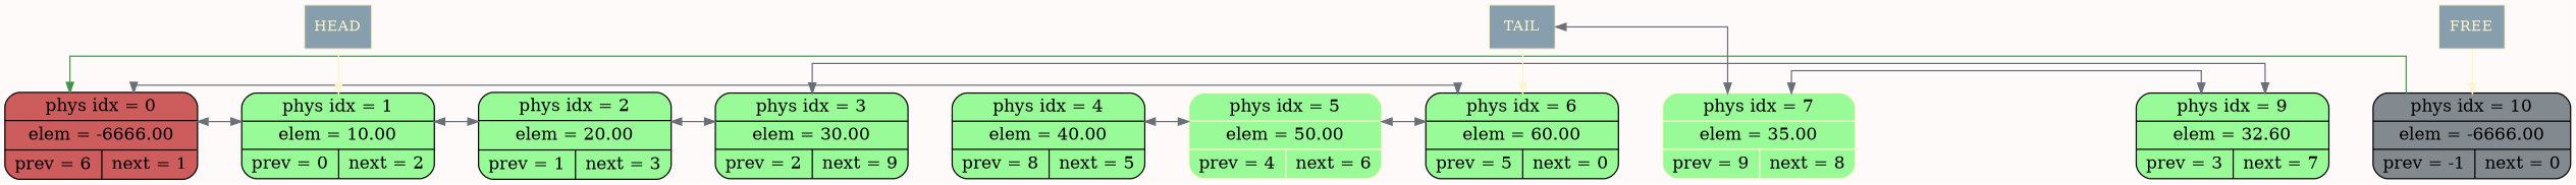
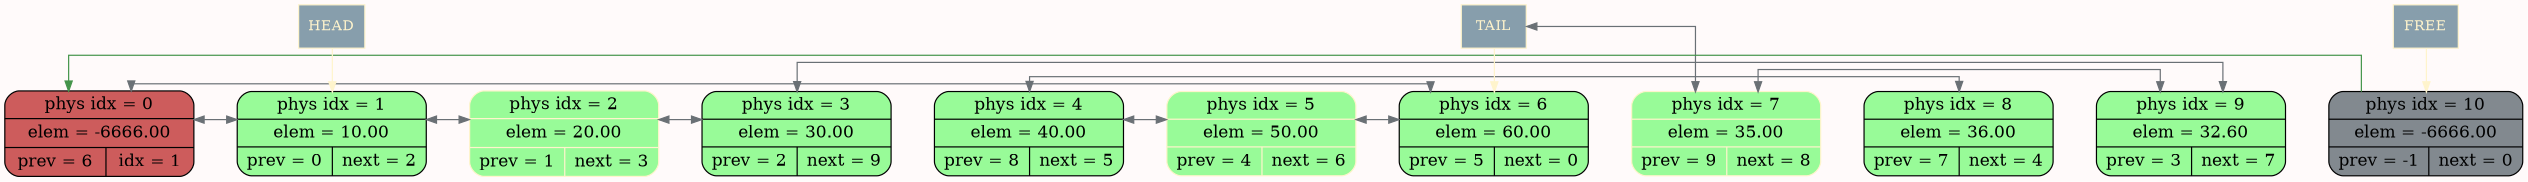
  digraph {
    bgcolor="#FFFAFA"
    nodesep=0.5
    rankdir=LR
    splines=ortho
    node [color="#000000" fillcolor="#98FB98" penwidth=1.0 shape=Mrecord style=filled]
    edge [weight=0 arrowsize=0.85 penwidth=1]
-   n1 [fillcolor="#CD5C5C" label="phys idx = 0 | elem = -6666.00 | {prev = 6 | next = 1}"]
+   n1 [fillcolor="#CD5C5C" label="phys idx = 0 | elem = -6666.00 | {prev = 6 | idx = 1}"]
    n2 [label="phys idx = 1 | elem = 10.00 | {prev = 0 | next = 2}"]
-   n3 [label="phys idx = 2 | elem = 20.00 | {prev = 1 | next = 3}"]
+   n3 [color="#FFF4CC" label="phys idx = 2 | elem = 20.00 | {prev = 1 | next = 3}"]
    n4 [label="phys idx = 3 | elem = 30.00 | {prev = 2 | next = 9}"]
    n5 [label="phys idx = 4 | elem = 40.00 | {prev = 8 | next = 5}"]
    n6 [label="phys idx = 9 | elem = 32.60 | {prev = 3 | next = 7}"]
    n7 [color="#FFF4CC" label="phys idx = 5 | elem = 50.00 | {prev = 4 | next = 6}"]
    n8 [label="phys idx = 6 | elem = 60.00 | {prev = 5 | next = 0}"]
    n9 [color="#FFF4CC" label="phys idx = 7 | elem = 35.00 | {prev = 9 | next = 8}"]
+   n10 [label="phys idx = 8 | elem = 36.00 | {prev = 7 | next = 4}"]
    n11 [fillcolor="#82898F" label="phys idx = 10 | elem = -6666.00 | {prev = -1 | next = 0} "]
    n12 [color="#FFF4CC" fillcolor="#879eac" fontcolor="#FFF4CC" fontsize=12 label=HEAD shape=box penwidth=""]
    n13 [color="#FFF4CC" fillcolor="#879eac" fontcolor="#FFF4CC" fontsize=12 label=TAIL shape=box penwidth=""]
    n14 [color="#FFF4CC" fillcolor="#879eac" fontcolor="#FFF4CC" fontsize=12 label=FREE shape=box penwidth=""]
    subgraph sub_1 {
      n1
      n2
      n3
      n4
      n5
      n6
      n7
      n8
      n9
+     n10
      n11
    }
    subgraph sub_2 {
      subgraph sub_3 {
        rank=same
        n11
        n14
      }
      subgraph sub_4 {
        rank=same
        n8
        n13
      }
      subgraph sub_5 {
        rank=same
        n2
        n12
      }
    }
    n1 -> n2 [style=invis weight=10000 arrowsize="" penwidth=""]
    n1 -> n2 [color="#6A7075" dir=both]
    n2 -> n3 [style=invis weight=10000 arrowsize="" penwidth=""]
    n2 -> n3 [color="#6A7075" dir=both]
    n3 -> n4 [style=invis weight=10000 arrowsize="" penwidth=""]
    n3 -> n4 [color="#6A7075" dir=both]
    n4 -> n5 [style=invis weight=10000 arrowsize="" penwidth=""]
    n4 -> n6 [color="#6A7075" dir=both]
    n5 -> n7 [style=invis weight=10000 arrowsize="" penwidth=""]
    n5 -> n7 [color="#6A7075" dir=both]
    n6 -> n9 [color="#6A7075" dir=both]
    n6 -> n11 [style=invis weight=10000 arrowsize="" penwidth=""]
    n7 -> n8 [style=invis weight=10000 arrowsize="" penwidth=""]
    n7 -> n8 [color="#6A7075" dir=both]
    n8 -> n1 [color="#6A7075" dir=both]
    n8 -> n9 [style=invis weight=10000 arrowsize="" penwidth=""]
+   n9 -> n10 [style=invis weight=10000 arrowsize="" penwidth=""]
    n9 -> n13 [color="#6A7075" dir=both]
+   n10 -> n5 [color="#6A7075" dir=both]
+   n10 -> n6 [style=invis weight=10000 arrowsize="" penwidth=""]
    n11 -> n1 [color="#44944A"]
    n12 -> n2 [color="#FFF4CC" constraint=false style=solid]
    n13 -> n8 [color="#FFF4CC" constraint=false style=solid]
    n14 -> n11 [color="#FFF4CC" constraint=false style=solid]
  }
